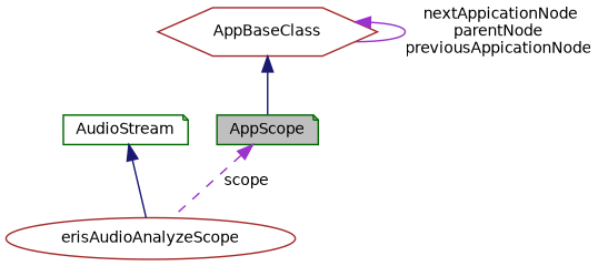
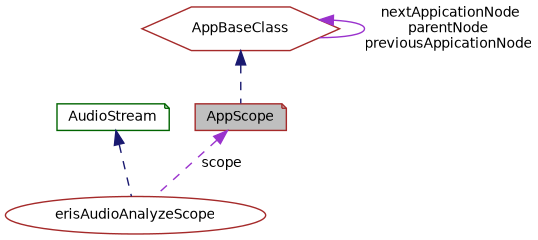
  digraph {
    node [color=darkgreen fillcolor=white fontname=Helvetica fontsize=10 shape=note style=filled]
    edge [color=darkorchid3 dir=back fontname=Helvetica fontsize=10 labelfontname=Helvetica labelfontsize=10 style=dashed]
-   n1 [fillcolor=grey75 fontcolor=black height=0.2 label=AppScope width=0.4]
+   n1 [color=brown fillcolor=grey75 fontcolor=black height=0.2 label=AppScope width=0.4]
    n2 [color=brown height=0.2 label=erisAudioAnalyzeScope shape=ellipse width=0.4]
    n3 [color=brown height=0.2 label=AppBaseClass shape=hexagon width=0.4]
    n4 [height=0.2 label=AudioStream width=0.4]
    n1 -> n2 [label=" scope"]
-   n3 -> n1 [color=midnightblue style=solid]
+   n3 -> n1 [color=midnightblue]
    n3 -> n3 [label=" nextAppicationNode\nparentNode\npreviousAppicationNode" style=solid]
-   n4 -> n2 [color=midnightblue style=solid]
+   n4 -> n2 [color=midnightblue]
  }
